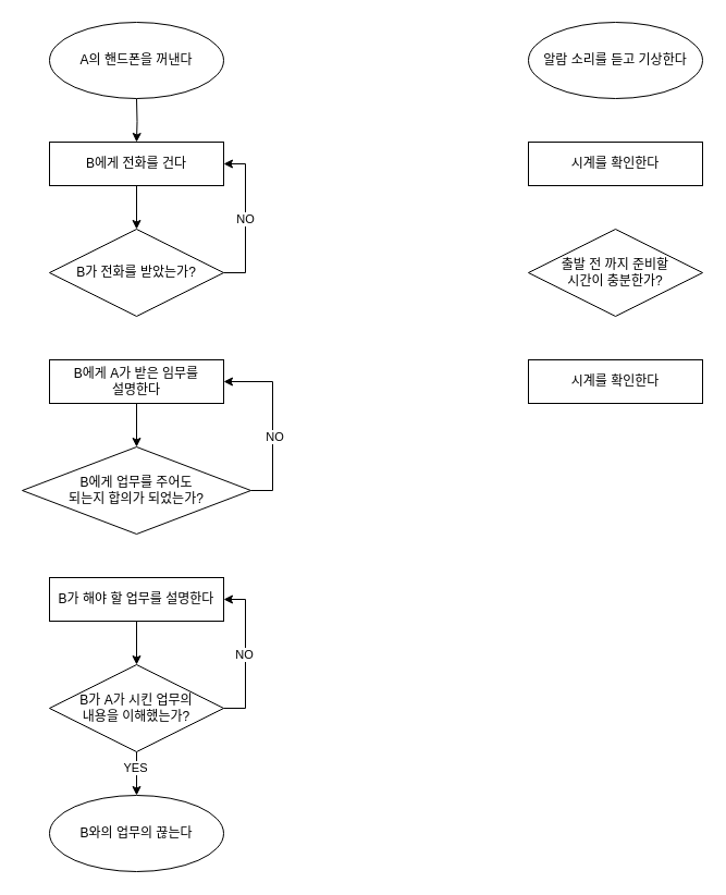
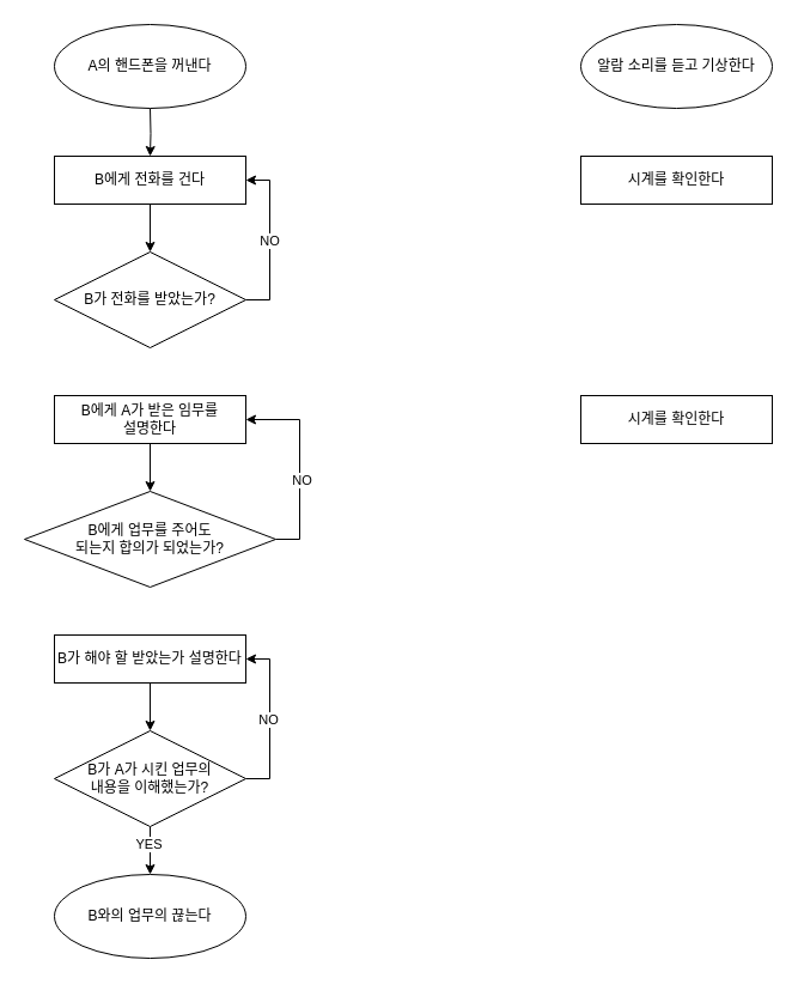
  <mxCell id="0" />
  <mxCell id="1" parent="0" />
  <mxCell id="2" style="edgeStyle=orthogonalEdgeStyle;rounded=0;orthogonalLoop=1;jettySize=auto;html=1;exitX=0.5;exitY=1;exitDx=0;exitDy=0;entryX=0.5;entryY=0;entryDx=0;entryDy=0;" edge="1" parent="1" target="4"><mxGeometry relative="1" as="geometry"><mxPoint x="125" y="90" as="sourcePoint" /></mxGeometry></mxCell>
  <mxCell id="3" style="edgeStyle=orthogonalEdgeStyle;rounded=0;orthogonalLoop=1;jettySize=auto;html=1;exitX=0.5;exitY=1;exitDx=0;exitDy=0;entryX=0.5;entryY=0;entryDx=0;entryDy=0;" edge="1" parent="1" source="4" target="7"><mxGeometry relative="1" as="geometry" /></mxCell>
  <mxCell id="4" value="B에게 전화를 건다" style="rounded=0;whiteSpace=wrap;html=1;" vertex="1" parent="1"><mxGeometry x="45" y="130" width="160" height="40" as="geometry" /></mxCell>
  <mxCell id="5" style="edgeStyle=orthogonalEdgeStyle;rounded=0;orthogonalLoop=1;jettySize=auto;html=1;exitX=1;exitY=0.5;exitDx=0;exitDy=0;entryX=1;entryY=0.5;entryDx=0;entryDy=0;" edge="1" parent="1" source="7" target="4"><mxGeometry relative="1" as="geometry" /></mxCell>
  <mxCell id="6" value="NO" style="edgeLabel;html=1;align=center;verticalAlign=middle;resizable=0;points=[];" vertex="1" connectable="0" parent="5"><mxGeometry y="1" relative="1" as="geometry"><mxPoint as="offset" /></mxGeometry></mxCell>
  <mxCell id="7" value="B가 전화를 받았는가?" style="rhombus;whiteSpace=wrap;html=1;" vertex="1" parent="1"><mxGeometry x="45" y="210" width="160" height="80" as="geometry" /></mxCell>
  <mxCell id="8" style="edgeStyle=orthogonalEdgeStyle;rounded=0;orthogonalLoop=1;jettySize=auto;html=1;exitX=0.5;exitY=1;exitDx=0;exitDy=0;entryX=0.5;entryY=0;entryDx=0;entryDy=0;" edge="1" parent="1" source="9" target="19"><mxGeometry relative="1" as="geometry" /></mxCell>
  <mxCell id="9" value="B에게 A가 받은 임무를&lt;div&gt;설명한다&lt;/div&gt;" style="rounded=0;whiteSpace=wrap;html=1;" vertex="1" parent="1"><mxGeometry x="45" y="330" width="160" height="40" as="geometry" /></mxCell>
  <mxCell id="10" style="edgeStyle=orthogonalEdgeStyle;rounded=0;orthogonalLoop=1;jettySize=auto;html=1;exitX=1;exitY=0.5;exitDx=0;exitDy=0;entryX=1;entryY=0.5;entryDx=0;entryDy=0;" edge="1" parent="1" source="14" target="16"><mxGeometry relative="1" as="geometry" /></mxCell>
  <mxCell id="11" value="NO" style="edgeLabel;html=1;align=center;verticalAlign=middle;resizable=0;points=[];" vertex="1" connectable="0" parent="10"><mxGeometry y="2" relative="1" as="geometry"><mxPoint as="offset" /></mxGeometry></mxCell>
  <mxCell id="12" style="edgeStyle=orthogonalEdgeStyle;rounded=0;orthogonalLoop=1;jettySize=auto;html=1;exitX=0.5;exitY=1;exitDx=0;exitDy=0;entryX=0.5;entryY=0;entryDx=0;entryDy=0;" edge="1" parent="1" source="14"><mxGeometry relative="1" as="geometry"><mxPoint x="125" y="730" as="targetPoint" /></mxGeometry></mxCell>
  <mxCell id="13" value="YES" style="edgeLabel;html=1;align=center;verticalAlign=middle;resizable=0;points=[];" vertex="1" connectable="0" parent="12"><mxGeometry x="-0.3" y="-2" relative="1" as="geometry"><mxPoint as="offset" /></mxGeometry></mxCell>
  <mxCell id="14" value="B가 A가 시킨 업무의&lt;div&gt;내용을&amp;nbsp;&lt;span style=&quot;background-color: initial;&quot;&gt;이해했는가?&lt;/span&gt;&lt;/div&gt;" style="rhombus;whiteSpace=wrap;html=1;" vertex="1" parent="1"><mxGeometry x="45" y="610" width="160" height="80" as="geometry" /></mxCell>
  <mxCell id="15" style="edgeStyle=orthogonalEdgeStyle;rounded=0;orthogonalLoop=1;jettySize=auto;html=1;exitX=0.5;exitY=1;exitDx=0;exitDy=0;entryX=0.5;entryY=0;entryDx=0;entryDy=0;" edge="1" parent="1" source="16" target="14"><mxGeometry relative="1" as="geometry" /></mxCell>
- <mxCell id="16" value="B가 해야 할 업무를 설명한다" style="rounded=0;whiteSpace=wrap;html=1;" vertex="1" parent="1"><mxGeometry x="45" y="530" width="160" height="40" as="geometry" /></mxCell>
+ <mxCell id="16" value="B가 해야 할 받았는가 설명한다" style="rounded=0;whiteSpace=wrap;html=1;" vertex="1" parent="1"><mxGeometry x="45" y="530" width="160" height="40" as="geometry" /></mxCell>
  <mxCell id="17" style="edgeStyle=orthogonalEdgeStyle;rounded=0;orthogonalLoop=1;jettySize=auto;html=1;exitX=1;exitY=0.5;exitDx=0;exitDy=0;entryX=1;entryY=0.5;entryDx=0;entryDy=0;" edge="1" parent="1" source="19" target="9"><mxGeometry relative="1" as="geometry" /></mxCell>
  <mxCell id="18" value="NO" style="edgeLabel;html=1;align=center;verticalAlign=middle;resizable=0;points=[];" vertex="1" connectable="0" parent="17"><mxGeometry x="-0.151" y="-1" relative="1" as="geometry"><mxPoint as="offset" /></mxGeometry></mxCell>
  <mxCell id="19" value="B에게 업무를 주어도&lt;div&gt;되는지 합의가&amp;nbsp;&lt;span style=&quot;background-color: initial;&quot;&gt;되었는가?&lt;/span&gt;&lt;/div&gt;" style="rhombus;whiteSpace=wrap;html=1;" vertex="1" parent="1"><mxGeometry x="20" y="410" width="210" height="80" as="geometry" /></mxCell>
  <mxCell id="20" value="A의 핸드폰을 꺼낸다" style="ellipse;whiteSpace=wrap;html=1;" vertex="1" parent="1"><mxGeometry x="45" y="20" width="160" height="70" as="geometry" /></mxCell>
  <mxCell id="21" value="B와의 업무의 끊는다" style="ellipse;whiteSpace=wrap;html=1;" vertex="1" parent="1"><mxGeometry x="45" y="730" width="160" height="70" as="geometry" /></mxCell>
  <mxCell id="22" value="알람 소리를 듣고 기상한다" style="ellipse;whiteSpace=wrap;html=1;" vertex="1" parent="1"><mxGeometry x="485" y="20" width="160" height="70" as="geometry" /></mxCell>
  <mxCell id="23" value="시계를 확인한다" style="rounded=0;whiteSpace=wrap;html=1;" vertex="1" parent="1"><mxGeometry x="485" y="130" width="160" height="40" as="geometry" /></mxCell>
- <mxCell id="24" value="출발 전 까지 준비할&lt;div&gt;시간이 충분한가?&lt;/div&gt;" style="rhombus;whiteSpace=wrap;html=1;" vertex="1" parent="1"><mxGeometry x="485" y="210" width="160" height="80" as="geometry" /></mxCell>
  <mxCell id="25" value="시계를 확인한다" style="rounded=0;whiteSpace=wrap;html=1;" vertex="1" parent="1"><mxGeometry x="485" y="330" width="160" height="40" as="geometry" /></mxCell>
